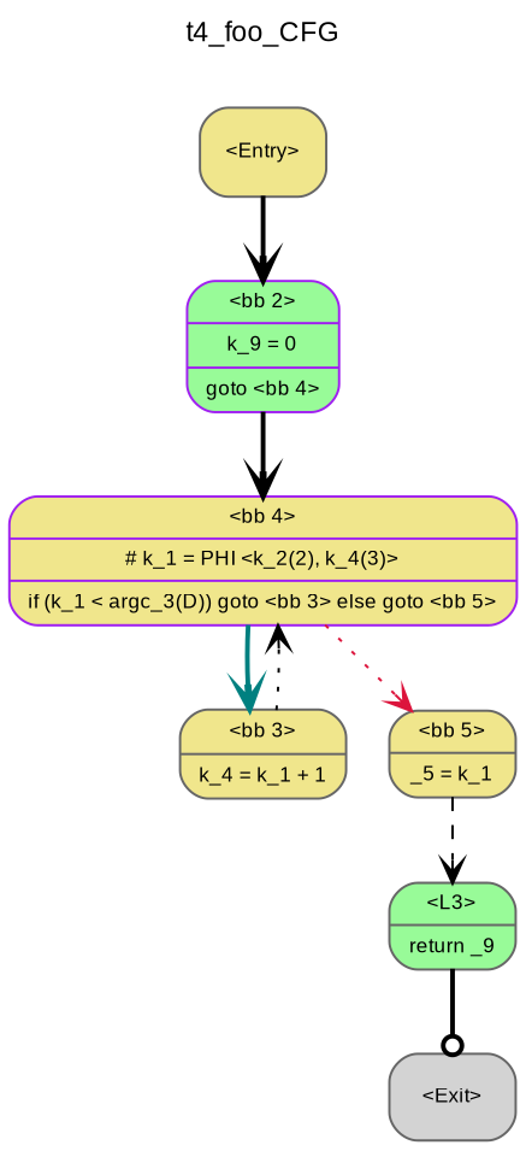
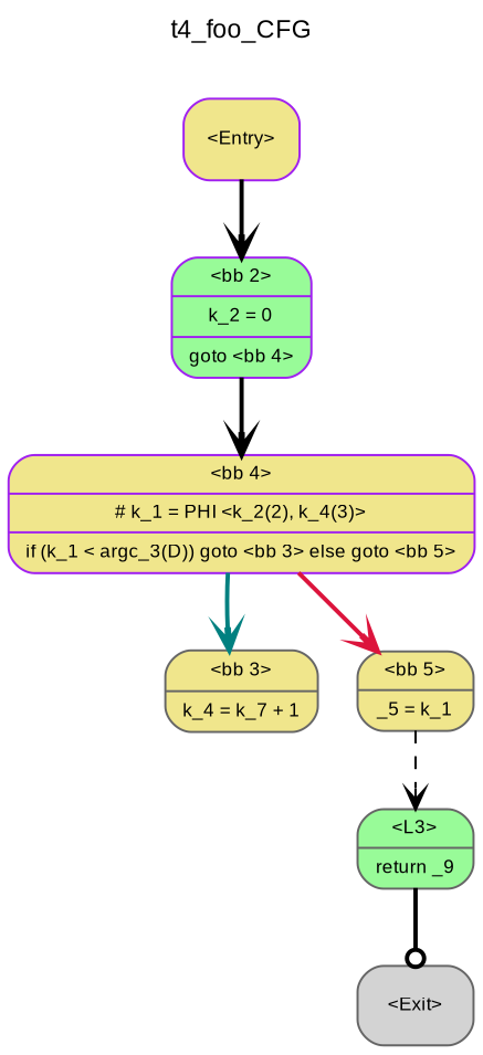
  digraph {
    fontname=Arial
    fontsize=12
    label=t4_foo_CFG
    labelloc=top
    node [color=gray40 fillcolor=khaki fontname=Arial fontsize=9 shape=Mrecord style=filled]
    edge [arrowhead=vee color=black fontname=Arial fontsize=10 style=bold]
-   n1 [label="{ \<Entry\> }"]
-   n2 [color=purple fillcolor=palegreen label="{ \<bb 2\>|k_9 = 0|goto \<bb 4\> }"]
+   n1 [color=purple label="{ \<Entry\> }"]
+   n2 [color=purple fillcolor=palegreen label="{ \<bb 2\>|k_2 = 0|goto \<bb 4\> }"]
    n3 [color=purple label="{ \<bb 4\>|# k_1 = PHI \<k_2(2), k_4(3)\>|if (k_1 \< argc_3(D)) goto \<bb 3\> else goto \<bb 5\> }"]
-   n4 [label="{ \<bb 3\>|k_4 = k_1 + 1 }"]
+   n4 [label="{ \<bb 3\>|k_4 = k_7 + 1 }"]
    n5 [label="{ \<bb 5\>|_5 = k_1 }"]
    n6 [fillcolor=palegreen label="{ \<L3\>|return _9 }"]
    n7 [fillcolor=lightgrey label="{ \<Exit\> }"]
    n1 -> n2
    n2 -> n3
    n3 -> n4 [color=teal]
-   n3 -> n5 [color=crimson style=dotted]
-   n4 -> n3 [style=dotted]
+   n3 -> n5 [color=crimson]
    n5 -> n6 [style=dashed]
    n6 -> n7 [arrowhead=odot]
  }
